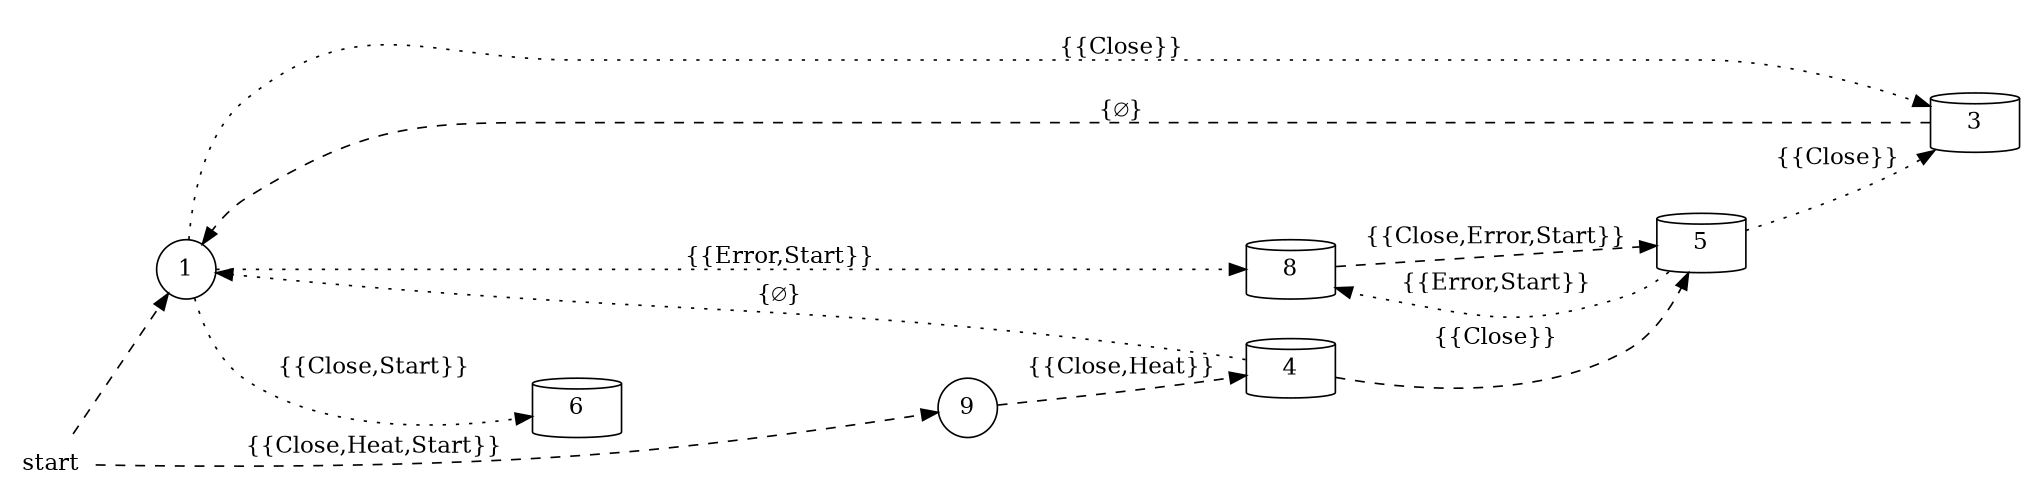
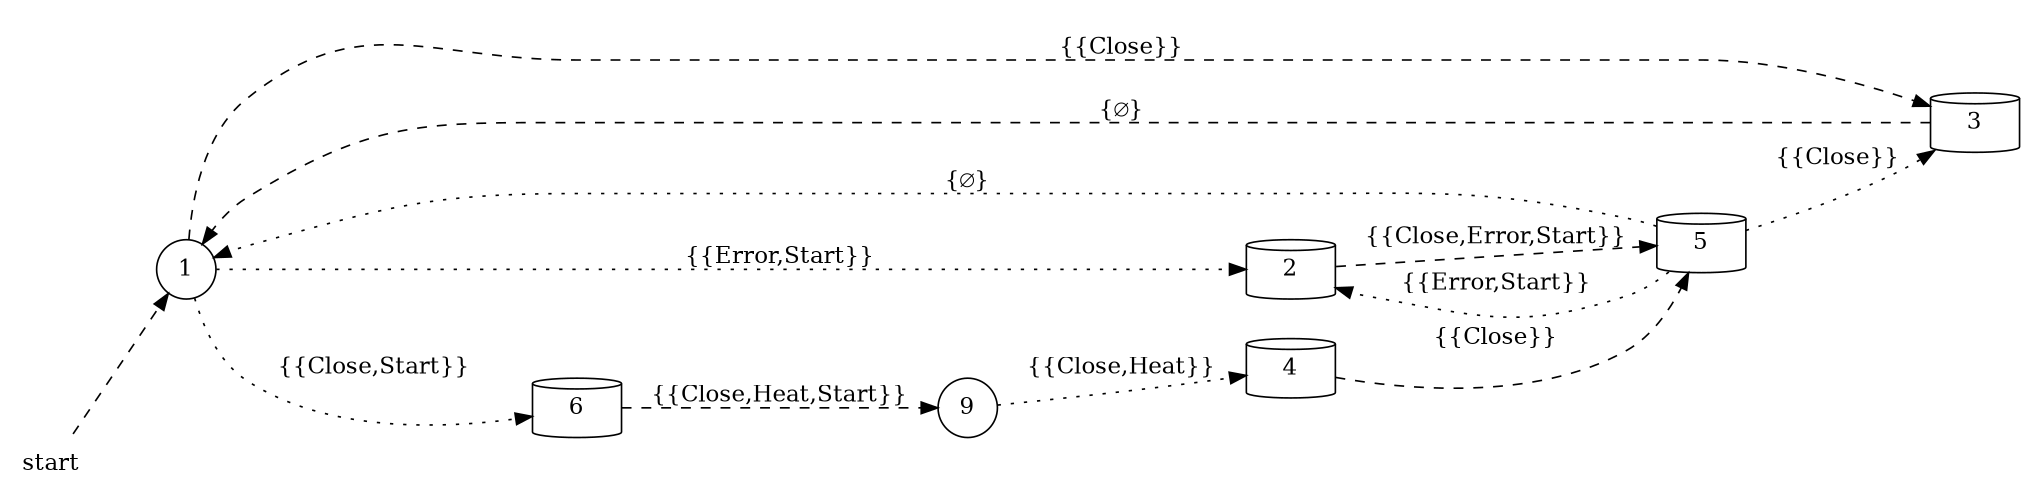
  digraph {
    rankdir=LR
    node [shape=cylinder]
    edge [style=dashed]
    start [shape=plaintext]
    1 [shape=circle]
-   2 [label=8]
+   2
    3
    6
    5
    n7 [label=9 shape=circle]
    4
    start -> 1
    1 -> 2 [label="{{Error,Start}}" style=dotted]
-   1 -> 3 [label="{{Close}}" style=dotted]
+   1 -> 3 [label="{{Close}}"]
    1 -> 6 [label="{{Close,Start}}" style=dotted]
    2 -> 5 [label="{{Close,Error,Start}}"]
    3 -> 1 [label="{∅}"]
-   start -> n7 [label="{{Close,Heat,Start}}"]
+   6 -> n7 [label="{{Close,Heat,Start}}"]
    5 -> 2 [label="{{Error,Start}}" style=dotted]
    5 -> 3 [label="{{Close}}" style=dotted]
-   n7 -> 4 [label="{{Close,Heat}}"]
-   4 -> 1 [label="{∅}" style=dotted]
+   n7 -> 4 [label="{{Close,Heat}}" style=dotted]
+   5 -> 1 [label="{∅}" style=dotted]
    4 -> 5 [label="{{Close}}"]
  }
